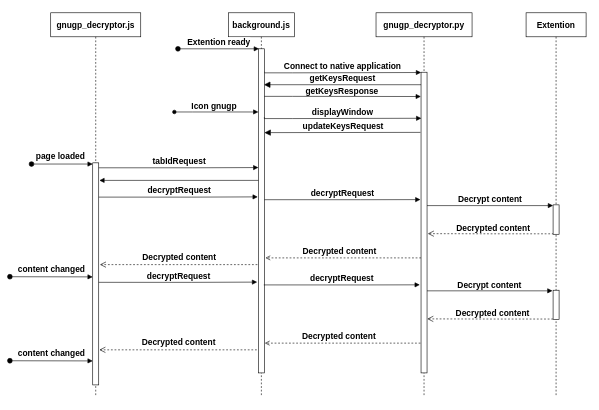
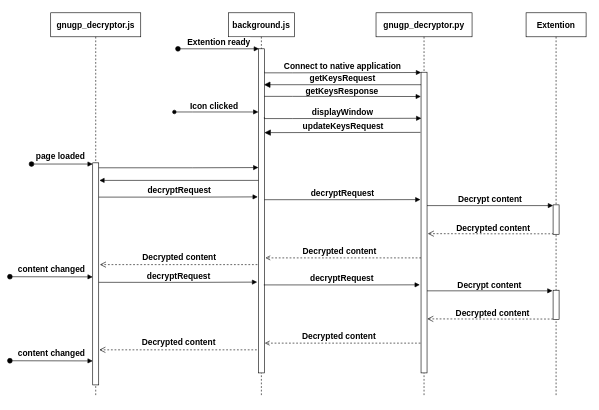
  <mxCell id="0" />
  <mxCell id="1" parent="0" />
  <mxCell id="2" value="" style="html=1;verticalAlign=bottom;endArrow=block;edgeStyle=orthogonalEdgeStyle;rounded=0;fontStyle=1;fontSize=14;exitX=1.14;exitY=0.349;exitDx=0;exitDy=0;exitPerimeter=0;" edge="1" parent="1"><mxGeometry width="80" relative="1" as="geometry"><mxPoint x="709.043" y="486.556" as="sourcePoint" /><mxPoint x="920" y="484" as="targetPoint" /><Array as="points"><mxPoint x="708.71" y="484" /></Array></mxGeometry></mxCell>
  <mxCell id="3" value="" style="html=1;verticalAlign=bottom;endArrow=block;edgeStyle=orthogonalEdgeStyle;rounded=0;fontStyle=1;fontSize=14;entryX=0;entryY=0.109;entryDx=0;entryDy=0;entryPerimeter=0;" edge="1" parent="1"><mxGeometry width="80" relative="1" as="geometry"><mxPoint x="157.998" y="469.861" as="sourcePoint" /><mxPoint x="428" y="469.48" as="targetPoint" /><Array as="points"><mxPoint x="318" y="469.86" /></Array></mxGeometry></mxCell>
  <mxCell id="4" value="" style="html=1;verticalAlign=bottom;endArrow=block;edgeStyle=orthogonalEdgeStyle;rounded=0;fontStyle=1;fontSize=14;exitX=1.14;exitY=0.349;exitDx=0;exitDy=0;exitPerimeter=0;" parent="1" edge="1"><mxGeometry width="80" relative="1" as="geometry"><mxPoint x="710.043" y="344.556" as="sourcePoint" /><mxPoint x="921" y="342" as="targetPoint" /><Array as="points"><mxPoint x="709.71" y="342" /></Array></mxGeometry></mxCell>
  <mxCell id="5" value="" style="html=1;verticalAlign=bottom;endArrow=open;dashed=1;endSize=8;fontStyle=1;fontSize=14;rounded=0;edgeStyle=orthogonalEdgeStyle;entryX=1.133;entryY=0.471;entryDx=0;entryDy=0;entryPerimeter=0;" parent="1" edge="1"><mxGeometry y="-60" relative="1" as="geometry"><mxPoint x="922" y="389" as="sourcePoint" /><mxPoint x="712.33" y="388.731" as="targetPoint" /><mxPoint as="offset" /><Array as="points"><mxPoint x="820" y="389" /><mxPoint x="820" y="389" /></Array></mxGeometry></mxCell>
  <mxCell id="6" value="" style="html=1;verticalAlign=bottom;endArrow=block;edgeStyle=orthogonalEdgeStyle;rounded=0;fontStyle=1;fontSize=14;entryX=0;entryY=0.109;entryDx=0;entryDy=0;entryPerimeter=0;" edge="1" parent="1"><mxGeometry width="80" relative="1" as="geometry"><mxPoint x="158.998" y="327.861" as="sourcePoint" /><mxPoint x="429" y="327.48" as="targetPoint" /><Array as="points"><mxPoint x="319" y="327.86" /></Array></mxGeometry></mxCell>
  <mxCell id="7" value="" style="html=1;verticalAlign=bottom;endArrow=block;edgeStyle=orthogonalEdgeStyle;rounded=0;entryX=0.017;entryY=0.001;entryDx=0;entryDy=0;entryPerimeter=0;fontStyle=1;fontSize=14;exitX=0.967;exitY=0.07;exitDx=0;exitDy=0;exitPerimeter=0;" parent="1" source="15" target="17" edge="1"><mxGeometry width="80" relative="1" as="geometry"><mxPoint x="500" y="120.76" as="sourcePoint" /><mxPoint x="770" y="120.76" as="targetPoint" /><Array as="points"><mxPoint x="487" y="120.76" /><mxPoint x="632" y="120.76" /></Array></mxGeometry></mxCell>
  <mxCell id="8" value="" style="html=1;verticalAlign=bottom;endArrow=block;edgeStyle=orthogonalEdgeStyle;rounded=0;entryX=0.017;entryY=0.001;entryDx=0;entryDy=0;entryPerimeter=0;fontStyle=1;fontSize=14;" edge="1" parent="1"><mxGeometry width="80" relative="1" as="geometry"><mxPoint x="439" y="160" as="sourcePoint" /><mxPoint x="700.75" y="160.261" as="targetPoint" /><Array as="points"><mxPoint x="486.58" y="160.76" /><mxPoint x="631.58" y="160.76" /></Array></mxGeometry></mxCell>
  <mxCell id="9" value="" style="html=1;verticalAlign=bottom;endArrow=block;endSize=8;fontStyle=1;fontSize=14;entryX=0.929;entryY=0.133;entryDx=0;entryDy=0;entryPerimeter=0;endFill=1;" parent="1" edge="1"><mxGeometry y="-60" relative="1" as="geometry"><mxPoint x="705.5" y="140.58" as="sourcePoint" /><mxPoint x="439.29" y="140.58" as="targetPoint" /><mxPoint as="offset" /></mxGeometry></mxCell>
  <mxCell id="10" value="" style="html=1;verticalAlign=bottom;endArrow=block;edgeStyle=orthogonalEdgeStyle;rounded=0;fontStyle=1;fontSize=14;" edge="1" parent="1"><mxGeometry width="80" relative="1" as="geometry"><mxPoint x="434.5" y="300" as="sourcePoint" /><mxPoint x="165" y="300" as="targetPoint" /><Array as="points"><mxPoint x="165" y="300" /></Array></mxGeometry></mxCell>
  <mxCell id="11" value="" style="html=1;verticalAlign=bottom;endArrow=block;edgeStyle=orthogonalEdgeStyle;rounded=0;fontStyle=1;fontSize=14;entryX=0;entryY=0.109;entryDx=0;entryDy=0;entryPerimeter=0;" edge="1" parent="1"><mxGeometry width="80" relative="1" as="geometry"><mxPoint x="159.998" y="279.001" as="sourcePoint" /><mxPoint x="430" y="278.62" as="targetPoint" /><Array as="points"><mxPoint x="320" y="279" /></Array></mxGeometry></mxCell>
  <mxCell id="12" value="gnugp_decryptor.js" style="shape=umlLifeline;perimeter=lifelinePerimeter;whiteSpace=wrap;html=1;container=1;collapsible=0;recursiveResize=0;outlineConnect=0;fontStyle=1;fontSize=14;" parent="1" vertex="1"><mxGeometry x="84" y="20.76" width="150" height="640" as="geometry" /></mxCell>
  <mxCell id="13" value="" style="html=1;points=[];perimeter=orthogonalPerimeter;fontStyle=1;fontSize=14;" parent="12" vertex="1"><mxGeometry x="70" y="250" width="10" height="370" as="geometry" /></mxCell>
  <mxCell id="14" value="background.js" style="shape=umlLifeline;perimeter=lifelinePerimeter;whiteSpace=wrap;html=1;container=1;collapsible=0;recursiveResize=0;outlineConnect=0;fontStyle=1;fontSize=14;" parent="1" vertex="1"><mxGeometry x="380" y="20.76" width="110" height="640" as="geometry" /></mxCell>
  <mxCell id="15" value="" style="html=1;points=[];perimeter=orthogonalPerimeter;fontStyle=1;fontSize=14;" parent="14" vertex="1"><mxGeometry x="50" y="60" width="10" height="540" as="geometry" /></mxCell>
  <mxCell id="16" value="gnugp_decryptor.py" style="shape=umlLifeline;perimeter=lifelinePerimeter;whiteSpace=wrap;html=1;container=1;collapsible=0;recursiveResize=0;outlineConnect=0;fontStyle=1;fontSize=14;" parent="1" vertex="1"><mxGeometry x="626" y="20.76" width="160" height="640" as="geometry" /></mxCell>
  <mxCell id="17" value="" style="html=1;points=[];perimeter=orthogonalPerimeter;fontStyle=1;fontSize=14;" parent="16" vertex="1"><mxGeometry x="75" y="99" width="10" height="501" as="geometry" /></mxCell>
  <mxCell id="18" value="Extention" style="shape=umlLifeline;perimeter=lifelinePerimeter;whiteSpace=wrap;html=1;container=1;collapsible=0;recursiveResize=0;outlineConnect=0;fontStyle=1;fontSize=14;" parent="1" vertex="1"><mxGeometry x="876" y="20.76" width="100" height="640" as="geometry" /></mxCell>
  <mxCell id="19" value="" style="html=1;points=[];perimeter=orthogonalPerimeter;fontStyle=1;fontSize=14;" parent="18" vertex="1"><mxGeometry x="45" y="320.01" width="10" height="49" as="geometry" /></mxCell>
  <mxCell id="20" value="" style="html=1;points=[];perimeter=orthogonalPerimeter;fontStyle=1;fontSize=14;" vertex="1" parent="18"><mxGeometry x="45" y="462.24" width="10" height="49" as="geometry" /></mxCell>
  <mxCell id="21" value="Extention ready" style="html=1;verticalAlign=bottom;startArrow=oval;endArrow=block;startSize=8;fontStyle=1;fontSize=14;" parent="1" edge="1"><mxGeometry relative="1" as="geometry"><mxPoint x="296" y="80.76" as="sourcePoint" /><mxPoint x="431" y="80.76" as="targetPoint" /><mxPoint as="offset" /></mxGeometry></mxCell>
  <mxCell id="22" value="Connect to native application" style="text;html=1;align=center;verticalAlign=middle;resizable=0;points=[];autosize=1;fontStyle=1;fontSize=14;" parent="1" vertex="1"><mxGeometry x="465" y="99.76" width="210" height="20" as="geometry" /></mxCell>
  <mxCell id="23" value="getKeysRequest" style="text;html=1;align=center;verticalAlign=middle;resizable=0;points=[];autosize=1;fontStyle=1;fontSize=14;" parent="1" vertex="1"><mxGeometry x="505" y="119.76" width="130" height="20" as="geometry" /></mxCell>
  <mxCell id="24" value="Decrypted content" style="text;html=1;align=center;verticalAlign=middle;resizable=0;points=[];autosize=1;fontStyle=1;fontSize=14;" parent="1" vertex="1"><mxGeometry x="750.94" y="369" width="140" height="20" as="geometry" /></mxCell>
  <mxCell id="25" value="Decrypt content" style="text;html=1;align=left;verticalAlign=middle;resizable=0;points=[];autosize=1;fontStyle=1;fontSize=14;" parent="1" vertex="1"><mxGeometry x="760.94" y="322" width="120" height="20" as="geometry" /></mxCell>
  <mxCell id="26" value="" style="html=1;verticalAlign=bottom;endArrow=open;dashed=1;endSize=8;fontStyle=1;fontSize=14;entryX=1.2;entryY=0.814;entryDx=0;entryDy=0;entryPerimeter=0;exitX=-0.167;exitY=0.814;exitDx=0;exitDy=0;exitPerimeter=0;" parent="1" edge="1"><mxGeometry y="-60" relative="1" as="geometry"><mxPoint x="428.33" y="440.32" as="sourcePoint" /><mxPoint x="166" y="440.32" as="targetPoint" /><mxPoint as="offset" /></mxGeometry></mxCell>
  <mxCell id="27" style="edgeStyle=orthogonalEdgeStyle;rounded=0;orthogonalLoop=1;jettySize=auto;html=1;entryX=1.171;entryY=0.536;entryDx=0;entryDy=0;entryPerimeter=0;fontSize=14;dashed=1;endArrow=open;endFill=0;" parent="1" edge="1"><mxGeometry relative="1" as="geometry"><mxPoint x="701" y="429.143" as="sourcePoint" /><mxPoint x="441.714" y="429.143" as="targetPoint" /></mxGeometry></mxCell>
  <mxCell id="28" value="&lt;span style=&quot;font-size: 14px ; background-color: rgb(255 , 255 , 255)&quot;&gt;&lt;b&gt;page loaded&lt;/b&gt;&lt;/span&gt;" style="text;html=1;align=center;verticalAlign=middle;resizable=0;points=[];autosize=1;" vertex="1" parent="1"><mxGeometry x="50" y="250" width="100" height="20" as="geometry" /></mxCell>
  <mxCell id="29" value="" style="html=1;verticalAlign=bottom;startArrow=oval;endArrow=block;startSize=8;fontStyle=1;fontSize=14;" parent="1" edge="1"><mxGeometry x="-1" y="-33" relative="1" as="geometry"><mxPoint x="52" y="272.76" as="sourcePoint" /><mxPoint x="154" y="272.76" as="targetPoint" /><mxPoint x="-10" y="-2" as="offset" /></mxGeometry></mxCell>
- <mxCell id="30" value="tabIdRequest" style="text;html=1;align=center;verticalAlign=middle;resizable=0;points=[];autosize=1;fontStyle=1;fontSize=14;" vertex="1" parent="1"><mxGeometry x="247.62" y="257.76" width="100" height="20" as="geometry" /></mxCell>
  <mxCell id="31" value="decryptRequest" style="text;html=1;align=center;verticalAlign=middle;resizable=0;points=[];autosize=1;fontStyle=1;fontSize=14;" vertex="1" parent="1"><mxGeometry x="237.62" y="306.76" width="120" height="20" as="geometry" /></mxCell>
  <mxCell id="32" value="" style="html=1;verticalAlign=bottom;endArrow=block;edgeStyle=orthogonalEdgeStyle;rounded=0;fontStyle=1;fontSize=14;" edge="1" parent="1"><mxGeometry width="80" relative="1" as="geometry"><mxPoint x="439.998" y="332.151" as="sourcePoint" /><mxPoint x="700" y="332" as="targetPoint" /><Array as="points"><mxPoint x="600" y="332.15" /></Array></mxGeometry></mxCell>
  <mxCell id="33" value="decryptRequest" style="text;html=1;align=center;verticalAlign=middle;resizable=0;points=[];autosize=1;fontStyle=1;fontSize=14;" vertex="1" parent="1"><mxGeometry x="510" y="310.77" width="120" height="20" as="geometry" /></mxCell>
  <mxCell id="34" value="" style="html=1;verticalAlign=bottom;endArrow=block;edgeStyle=orthogonalEdgeStyle;rounded=0;fontStyle=1;fontSize=14;entryX=0;entryY=0.109;entryDx=0;entryDy=0;entryPerimeter=0;startArrow=oval;startFill=1;" edge="1" parent="1"><mxGeometry width="80" relative="1" as="geometry"><mxPoint x="290" y="186" as="sourcePoint" /><mxPoint x="430" y="186" as="targetPoint" /><Array as="points"><mxPoint x="320" y="186.38" /></Array></mxGeometry></mxCell>
- <mxCell id="35" value="Icon gnugp" style="text;html=1;align=center;verticalAlign=middle;resizable=0;points=[];autosize=1;fontStyle=1;fontSize=14;" vertex="1" parent="1"><mxGeometry x="306" y="166" width="100" height="20" as="geometry" /></mxCell>
+ <mxCell id="35" value="Icon clicked" style="text;html=1;align=center;verticalAlign=middle;resizable=0;points=[];autosize=1;fontStyle=1;fontSize=14;" vertex="1" parent="1"><mxGeometry x="306" y="166" width="100" height="20" as="geometry" /></mxCell>
  <mxCell id="36" value="" style="html=1;verticalAlign=bottom;endArrow=block;edgeStyle=orthogonalEdgeStyle;rounded=0;entryX=0.017;entryY=0.001;entryDx=0;entryDy=0;entryPerimeter=0;fontStyle=1;fontSize=14;exitX=0.967;exitY=0.07;exitDx=0;exitDy=0;exitPerimeter=0;" edge="1" parent="1"><mxGeometry width="80" relative="1" as="geometry"><mxPoint x="440" y="194.8" as="sourcePoint" /><mxPoint x="701.5" y="196.501" as="targetPoint" /><Array as="points"><mxPoint x="487.33" y="197" /><mxPoint x="632.33" y="197" /></Array></mxGeometry></mxCell>
  <mxCell id="37" value="displayWindow" style="text;html=1;align=center;verticalAlign=middle;resizable=0;points=[];autosize=1;fontStyle=1;fontSize=14;" vertex="1" parent="1"><mxGeometry x="510" y="177" width="120" height="20" as="geometry" /></mxCell>
  <mxCell id="38" value="getKeysResponse" style="text;html=1;align=center;verticalAlign=middle;resizable=0;points=[];autosize=1;fontStyle=1;fontSize=14;" vertex="1" parent="1"><mxGeometry x="499.25" y="140.76" width="140" height="20" as="geometry" /></mxCell>
  <mxCell id="39" value="" style="html=1;verticalAlign=bottom;endArrow=block;endSize=8;fontStyle=1;fontSize=14;entryX=0.929;entryY=0.133;entryDx=0;entryDy=0;entryPerimeter=0;endFill=1;" edge="1" parent="1"><mxGeometry y="-60" relative="1" as="geometry"><mxPoint x="700" y="220" as="sourcePoint" /><mxPoint x="440" y="220.43" as="targetPoint" /><mxPoint as="offset" /></mxGeometry></mxCell>
  <mxCell id="40" value="updateKeysRequest" style="text;html=1;align=center;verticalAlign=middle;resizable=0;points=[];autosize=1;fontStyle=1;fontSize=14;" vertex="1" parent="1"><mxGeometry x="495.71" y="199.61" width="150" height="20" as="geometry" /></mxCell>
  <mxCell id="41" value="Decrypted content" style="text;html=1;align=center;verticalAlign=middle;resizable=0;points=[];autosize=1;fontStyle=1;fontSize=14;" vertex="1" parent="1"><mxGeometry x="227.62" y="418" width="140" height="20" as="geometry" /></mxCell>
  <mxCell id="42" value="Decrypted content" style="text;html=1;align=center;verticalAlign=middle;resizable=0;points=[];autosize=1;fontStyle=1;fontSize=14;" vertex="1" parent="1"><mxGeometry x="495" y="408" width="140" height="20" as="geometry" /></mxCell>
  <mxCell id="43" value="&lt;span style=&quot;font-size: 14px ; background-color: rgb(255 , 255 , 255)&quot;&gt;&lt;b&gt;content changed&lt;/b&gt;&lt;/span&gt;" style="text;html=1;align=center;verticalAlign=middle;resizable=0;points=[];autosize=1;" vertex="1" parent="1"><mxGeometry x="20" y="438" width="130" height="20" as="geometry" /></mxCell>
  <mxCell id="44" value="" style="html=1;verticalAlign=bottom;startArrow=oval;endArrow=block;startSize=8;fontStyle=1;fontSize=14;exitX=-0.031;exitY=1.125;exitDx=0;exitDy=0;exitPerimeter=0;" edge="1" parent="1" source="43"><mxGeometry x="-1" y="-33" relative="1" as="geometry"><mxPoint x="52" y="460.76" as="sourcePoint" /><mxPoint x="154" y="460.76" as="targetPoint" /><mxPoint x="-10" y="-2" as="offset" /></mxGeometry></mxCell>
  <mxCell id="45" value="" style="html=1;verticalAlign=bottom;endArrow=open;dashed=1;endSize=8;fontStyle=1;fontSize=14;rounded=0;edgeStyle=orthogonalEdgeStyle;entryX=1.133;entryY=0.471;entryDx=0;entryDy=0;entryPerimeter=0;" edge="1" parent="1"><mxGeometry y="-60" relative="1" as="geometry"><mxPoint x="921" y="531" as="sourcePoint" /><mxPoint x="711.33" y="530.731" as="targetPoint" /><mxPoint as="offset" /><Array as="points"><mxPoint x="819" y="531" /><mxPoint x="819" y="531" /></Array></mxGeometry></mxCell>
  <mxCell id="46" value="Decrypted content" style="text;html=1;align=center;verticalAlign=middle;resizable=0;points=[];autosize=1;fontStyle=1;fontSize=14;" vertex="1" parent="1"><mxGeometry x="749.94" y="511" width="140" height="20" as="geometry" /></mxCell>
  <mxCell id="47" value="Decrypt content" style="text;html=1;align=left;verticalAlign=middle;resizable=0;points=[];autosize=1;fontStyle=1;fontSize=14;" vertex="1" parent="1"><mxGeometry x="759.94" y="464" width="120" height="20" as="geometry" /></mxCell>
  <mxCell id="48" value="" style="html=1;verticalAlign=bottom;endArrow=open;dashed=1;endSize=8;fontStyle=1;fontSize=14;entryX=1.2;entryY=0.814;entryDx=0;entryDy=0;entryPerimeter=0;exitX=-0.167;exitY=0.814;exitDx=0;exitDy=0;exitPerimeter=0;" edge="1" parent="1"><mxGeometry y="-60" relative="1" as="geometry"><mxPoint x="427.33" y="582.32" as="sourcePoint" /><mxPoint x="165" y="582.32" as="targetPoint" /><mxPoint as="offset" /></mxGeometry></mxCell>
  <mxCell id="49" style="edgeStyle=orthogonalEdgeStyle;rounded=0;orthogonalLoop=1;jettySize=auto;html=1;entryX=1.171;entryY=0.536;entryDx=0;entryDy=0;entryPerimeter=0;fontSize=14;dashed=1;endArrow=open;endFill=0;" edge="1" parent="1"><mxGeometry relative="1" as="geometry"><mxPoint x="700" y="571.143" as="sourcePoint" /><mxPoint x="440.714" y="571.143" as="targetPoint" /></mxGeometry></mxCell>
  <mxCell id="50" value="decryptRequest" style="text;html=1;align=center;verticalAlign=middle;resizable=0;points=[];autosize=1;fontStyle=1;fontSize=14;" vertex="1" parent="1"><mxGeometry x="236.62" y="448.76" width="120" height="20" as="geometry" /></mxCell>
  <mxCell id="51" value="" style="html=1;verticalAlign=bottom;endArrow=block;edgeStyle=orthogonalEdgeStyle;rounded=0;fontStyle=1;fontSize=14;" edge="1" parent="1"><mxGeometry width="80" relative="1" as="geometry"><mxPoint x="438.998" y="474.151" as="sourcePoint" /><mxPoint x="699" y="474" as="targetPoint" /><Array as="points"><mxPoint x="599" y="474.15" /></Array></mxGeometry></mxCell>
  <mxCell id="52" value="decryptRequest" style="text;html=1;align=center;verticalAlign=middle;resizable=0;points=[];autosize=1;fontStyle=1;fontSize=14;" vertex="1" parent="1"><mxGeometry x="509" y="452.77" width="120" height="20" as="geometry" /></mxCell>
  <mxCell id="53" value="Decrypted content" style="text;html=1;align=center;verticalAlign=middle;resizable=0;points=[];autosize=1;fontStyle=1;fontSize=14;" vertex="1" parent="1"><mxGeometry x="226.62" y="560" width="140" height="20" as="geometry" /></mxCell>
  <mxCell id="54" value="Decrypted content" style="text;html=1;align=center;verticalAlign=middle;resizable=0;points=[];autosize=1;fontStyle=1;fontSize=14;" vertex="1" parent="1"><mxGeometry x="494" y="550" width="140" height="20" as="geometry" /></mxCell>
  <mxCell id="55" value="&lt;span style=&quot;font-size: 14px ; background-color: rgb(255 , 255 , 255)&quot;&gt;&lt;b&gt;content changed&lt;/b&gt;&lt;/span&gt;" style="text;html=1;align=center;verticalAlign=middle;resizable=0;points=[];autosize=1;" vertex="1" parent="1"><mxGeometry x="20.01" y="578" width="130" height="20" as="geometry" /></mxCell>
  <mxCell id="56" value="" style="html=1;verticalAlign=bottom;startArrow=oval;endArrow=block;startSize=8;fontStyle=1;fontSize=14;exitX=-0.031;exitY=1.125;exitDx=0;exitDy=0;exitPerimeter=0;" edge="1" parent="1" source="55"><mxGeometry x="-1" y="-33" relative="1" as="geometry"><mxPoint x="52.01" y="600.76" as="sourcePoint" /><mxPoint x="154.01" y="600.76" as="targetPoint" /><mxPoint x="-10" y="-2" as="offset" /></mxGeometry></mxCell>
